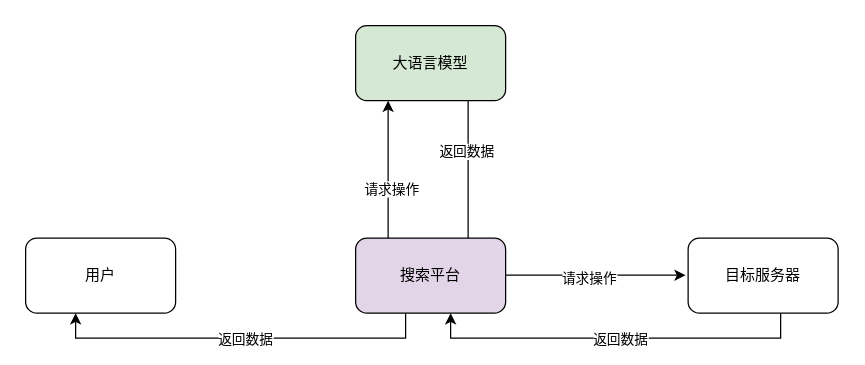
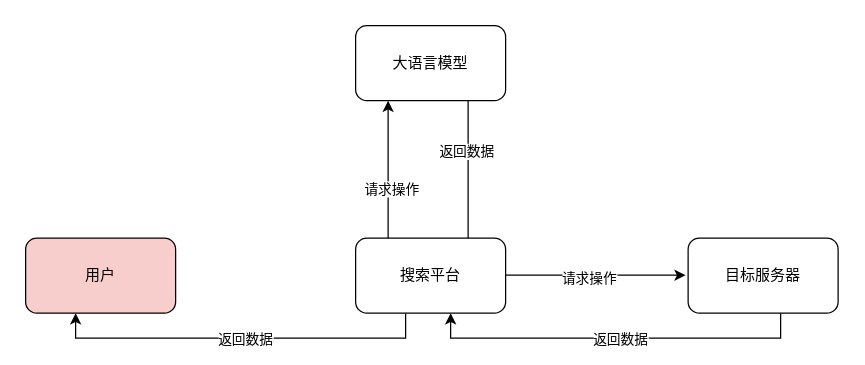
  <mxCell id="0" />
  <mxCell id="1" parent="0" />
- <mxCell id="2" value="用户" style="rounded=1;whiteSpace=wrap;html=1;" vertex="1" parent="1"><mxGeometry x="20" y="190" width="120" height="60" as="geometry" /></mxCell>
+ <mxCell id="2" value="用户" style="rounded=1;whiteSpace=wrap;html=1;fillColor=#f8cecc;" vertex="1" parent="1"><mxGeometry x="20" y="190" width="120" height="60" as="geometry" /></mxCell>
  <mxCell id="3" style="edgeStyle=orthogonalEdgeStyle;rounded=0;orthogonalLoop=1;jettySize=auto;html=1;exitX=0.5;exitY=1;exitDx=0;exitDy=0;entryX=0.5;entryY=1;entryDx=0;entryDy=0;" edge="1" parent="1"><mxGeometry relative="1" as="geometry"><mxPoint x="60" y="250" as="targetPoint" /><mxPoint x="324" y="250" as="sourcePoint" /><Array as="points"><mxPoint x="324" y="270" /><mxPoint x="60" y="270" /></Array></mxGeometry></mxCell>
  <mxCell id="4" value="返回数据" style="edgeLabel;html=1;align=center;verticalAlign=middle;resizable=0;points=[];" vertex="1" connectable="0" parent="3"><mxGeometry x="-0.017" relative="1" as="geometry"><mxPoint as="offset" /></mxGeometry></mxCell>
- <mxCell id="5" value="搜索平台" style="rounded=1;whiteSpace=wrap;html=1;fillColor=#e1d5e7;" vertex="1" parent="1"><mxGeometry x="284" y="190" width="120" height="60" as="geometry" /></mxCell>
+ <mxCell id="5" value="搜索平台" style="rounded=1;whiteSpace=wrap;html=1;" vertex="1" parent="1"><mxGeometry x="284" y="190" width="120" height="60" as="geometry" /></mxCell>
  <mxCell id="6" value="目标服务器" style="rounded=1;whiteSpace=wrap;html=1;" vertex="1" parent="1"><mxGeometry x="550" y="190" width="120" height="60" as="geometry" /></mxCell>
- <mxCell id="7" value="大语言模型" style="rounded=1;whiteSpace=wrap;html=1;fillColor=#d5e8d4;" vertex="1" parent="1"><mxGeometry x="284" y="20" width="120" height="60" as="geometry" /></mxCell>
+ <mxCell id="7" value="大语言模型" style="rounded=1;whiteSpace=wrap;html=1;" vertex="1" parent="1"><mxGeometry x="284" y="20" width="120" height="60" as="geometry" /></mxCell>
  <mxCell id="8" value="" style="endArrow=classic;html=1;rounded=0;entryX=0.25;entryY=1;entryDx=0;entryDy=0;exitX=0.25;exitY=0;exitDx=0;exitDy=0;" edge="1" parent="1"><mxGeometry width="50" height="50" relative="1" as="geometry"><mxPoint x="310" y="190" as="sourcePoint" /><mxPoint x="310" y="80" as="targetPoint" /><Array as="points"><mxPoint x="310" y="130" /></Array></mxGeometry></mxCell>
  <mxCell id="9" value="请求操作" style="edgeLabel;html=1;align=center;verticalAlign=middle;resizable=0;points=[];" vertex="1" connectable="0" parent="8"><mxGeometry x="-0.033" y="-2" relative="1" as="geometry"><mxPoint y="13" as="offset" /></mxGeometry></mxCell>
  <mxCell id="10" value="" style="endArrow=none;html=1;rounded=0;exitX=0.75;exitY=1;exitDx=0;exitDy=0;entryX=0.75;entryY=0;entryDx=0;entryDy=0;" edge="1" parent="1" source="7" target="5"><mxGeometry width="50" height="50" relative="1" as="geometry"><mxPoint x="380" y="190" as="sourcePoint" /><mxPoint x="370" y="170" as="targetPoint" /></mxGeometry></mxCell>
  <mxCell id="11" value="返回数据" style="edgeLabel;html=1;align=center;verticalAlign=middle;resizable=0;points=[];" vertex="1" connectable="0" parent="10"><mxGeometry x="0.008" y="-2" relative="1" as="geometry"><mxPoint y="-15" as="offset" /></mxGeometry></mxCell>
  <mxCell id="12" value="" style="endArrow=classic;html=1;rounded=0;exitX=1;exitY=0.5;exitDx=0;exitDy=0;entryX=0;entryY=0.5;entryDx=0;entryDy=0;" edge="1" parent="1"><mxGeometry width="50" height="50" relative="1" as="geometry"><mxPoint x="404" y="219.66" as="sourcePoint" /><mxPoint x="548" y="219.66" as="targetPoint" /></mxGeometry></mxCell>
  <mxCell id="13" value="请求操作" style="edgeLabel;html=1;align=center;verticalAlign=middle;resizable=0;points=[];" vertex="1" connectable="0" parent="12"><mxGeometry x="-0.083" y="-2" relative="1" as="geometry"><mxPoint as="offset" /></mxGeometry></mxCell>
  <mxCell id="14" style="edgeStyle=orthogonalEdgeStyle;rounded=0;orthogonalLoop=1;jettySize=auto;html=1;exitX=0.5;exitY=1;exitDx=0;exitDy=0;entryX=0.5;entryY=1;entryDx=0;entryDy=0;" edge="1" parent="1"><mxGeometry relative="1" as="geometry"><mxPoint x="360" y="250" as="targetPoint" /><mxPoint x="624" y="250" as="sourcePoint" /><Array as="points"><mxPoint x="624" y="270" /><mxPoint x="360" y="270" /></Array></mxGeometry></mxCell>
  <mxCell id="15" value="返回数据" style="edgeLabel;html=1;align=center;verticalAlign=middle;resizable=0;points=[];" vertex="1" connectable="0" parent="14"><mxGeometry x="-0.017" relative="1" as="geometry"><mxPoint as="offset" /></mxGeometry></mxCell>
